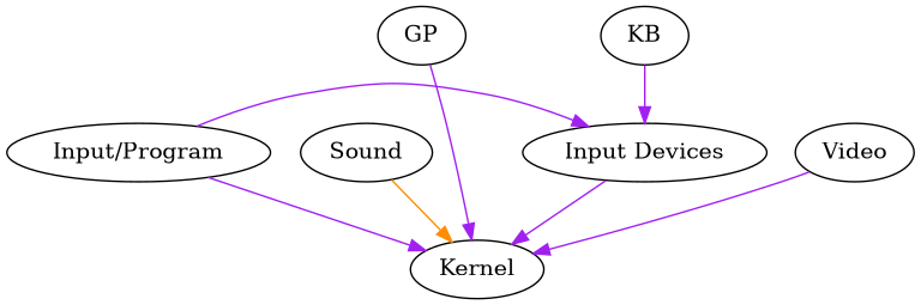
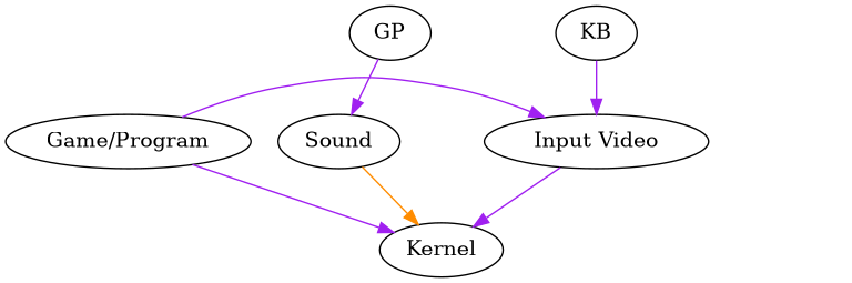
  digraph {
    edge [color=purple]
-   n1 [label="Input/Program"]
+   n1 [label="Game/Program"]
    n2 [label=Sound]
-   n3 [label=Video]
-   n4 [label="Input Devices"]
+   n4 [label="Input Video"]
    n5 [label=GP]
    n6 [label=KB]
    n7 [label=Kernel]
    subgraph sub_1 {
      rank=same
      n1
      n2
-     n3
      n4
    }
    subgraph sub_2 {
      rank=same
      n5
      n6
    }
    n1 -> n4
    n1 -> n7
    n2 -> n7 [color=darkorange]
-   n3 -> n7
    n4 -> n7
-   n5 -> n7
+   n5 -> n2
    n6 -> n4
  }
